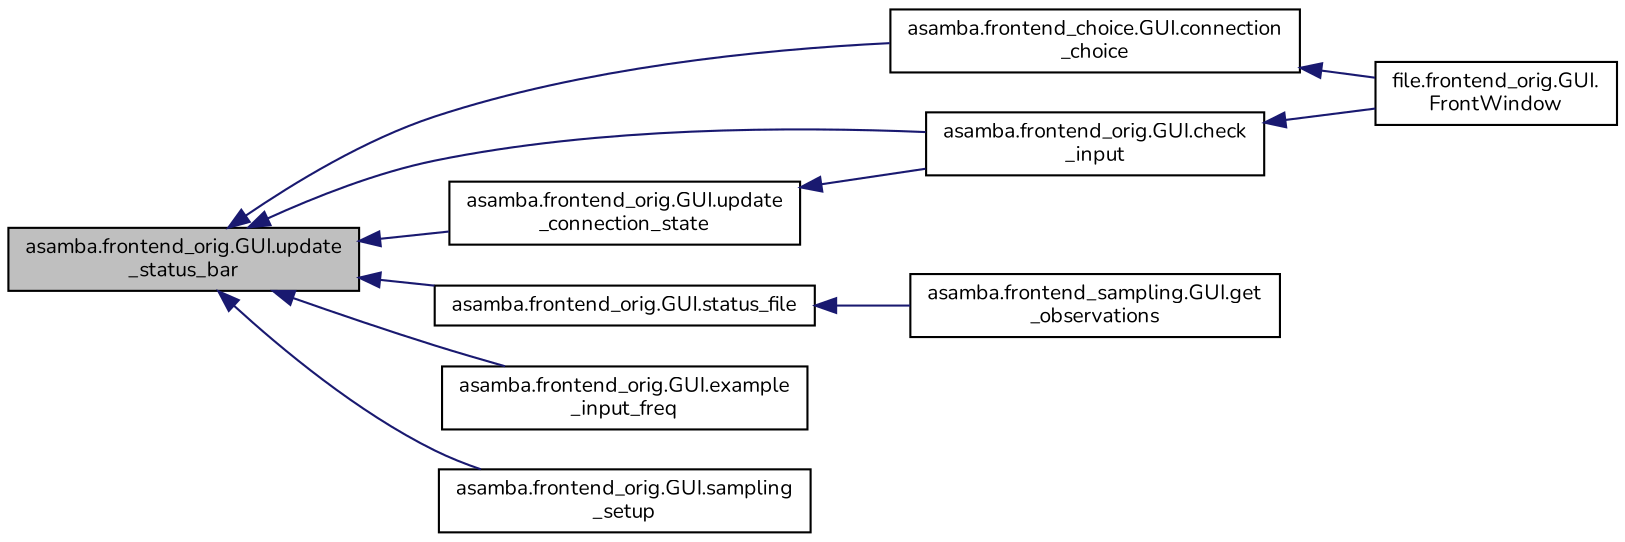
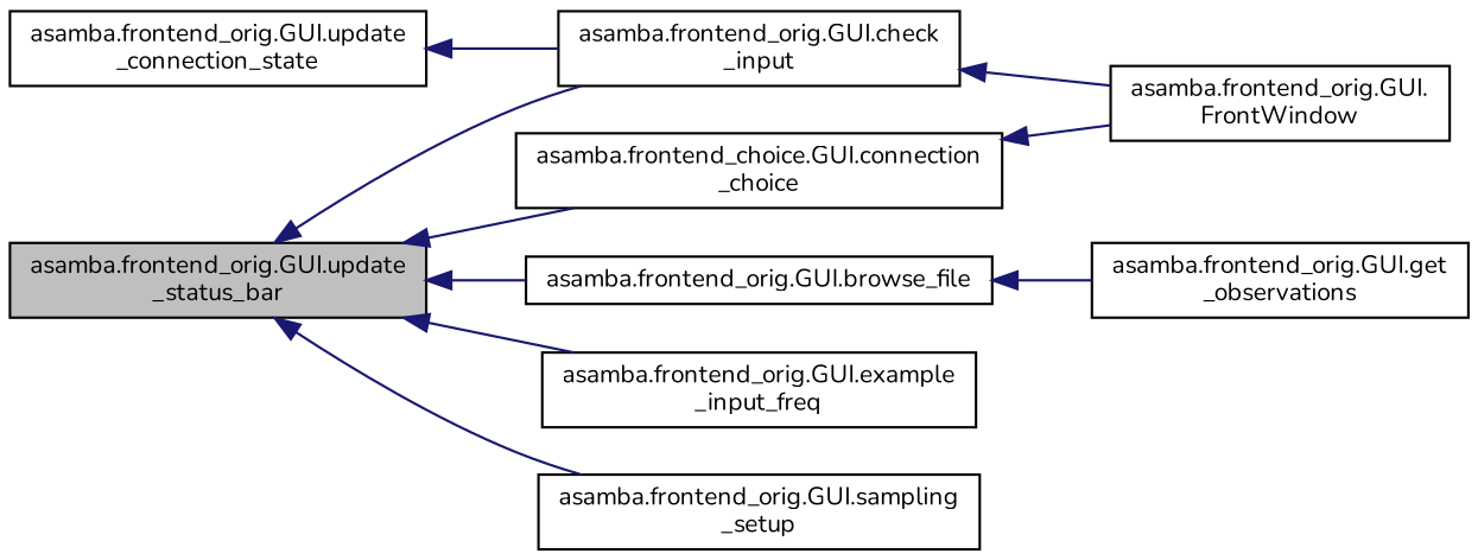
  digraph {
    fontname=Nunito
    rankdir=LR
    node [color=black fillcolor=white fontname=Nunito fontsize=10 shape=record style=filled]
    edge [color=midnightblue dir=back fontname=Nunito fontsize=10 labelfontname=Helvetica labelfontsize=10 style=solid]
    n1 [fillcolor=grey75 fontcolor=black height=0.2 label="asamba.frontend_orig.GUI.update\l_status_bar" width=0.4]
    n2 [height=0.2 label="asamba.frontend_choice.GUI.connection\l_choice" width=0.4]
    n3 [height=0.2 label="asamba.frontend_orig.GUI.check\l_input" width=0.4]
    n4 [height=0.2 label="asamba.frontend_orig.GUI.update\l_connection_state" width=0.4]
-   n5 [height=0.2 label="asamba.frontend_orig.GUI.status_file" width=0.4]
+   n5 [height=0.2 label="asamba.frontend_orig.GUI.browse_file" width=0.4]
    n6 [height=0.2 label="asamba.frontend_orig.GUI.example\l_input_freq" width=0.4]
    n7 [height=0.2 label="asamba.frontend_orig.GUI.sampling\l_setup" width=0.4]
-   n8 [height=0.2 label="file.frontend_orig.GUI.\lFrontWindow" width=0.4]
-   n9 [height=0.2 label="asamba.frontend_sampling.GUI.get\l_observations" width=0.4]
+   n8 [height=0.2 label="asamba.frontend_orig.GUI.\lFrontWindow" width=0.4]
+   n9 [height=0.2 label="asamba.frontend_orig.GUI.get\l_observations" width=0.4]
    n1 -> n2
    n1 -> n3
-   n1 -> n4
    n1 -> n5
    n1 -> n6
    n1 -> n7
    n2 -> n8
    n3 -> n8
    n4 -> n3
    n5 -> n9
  }
